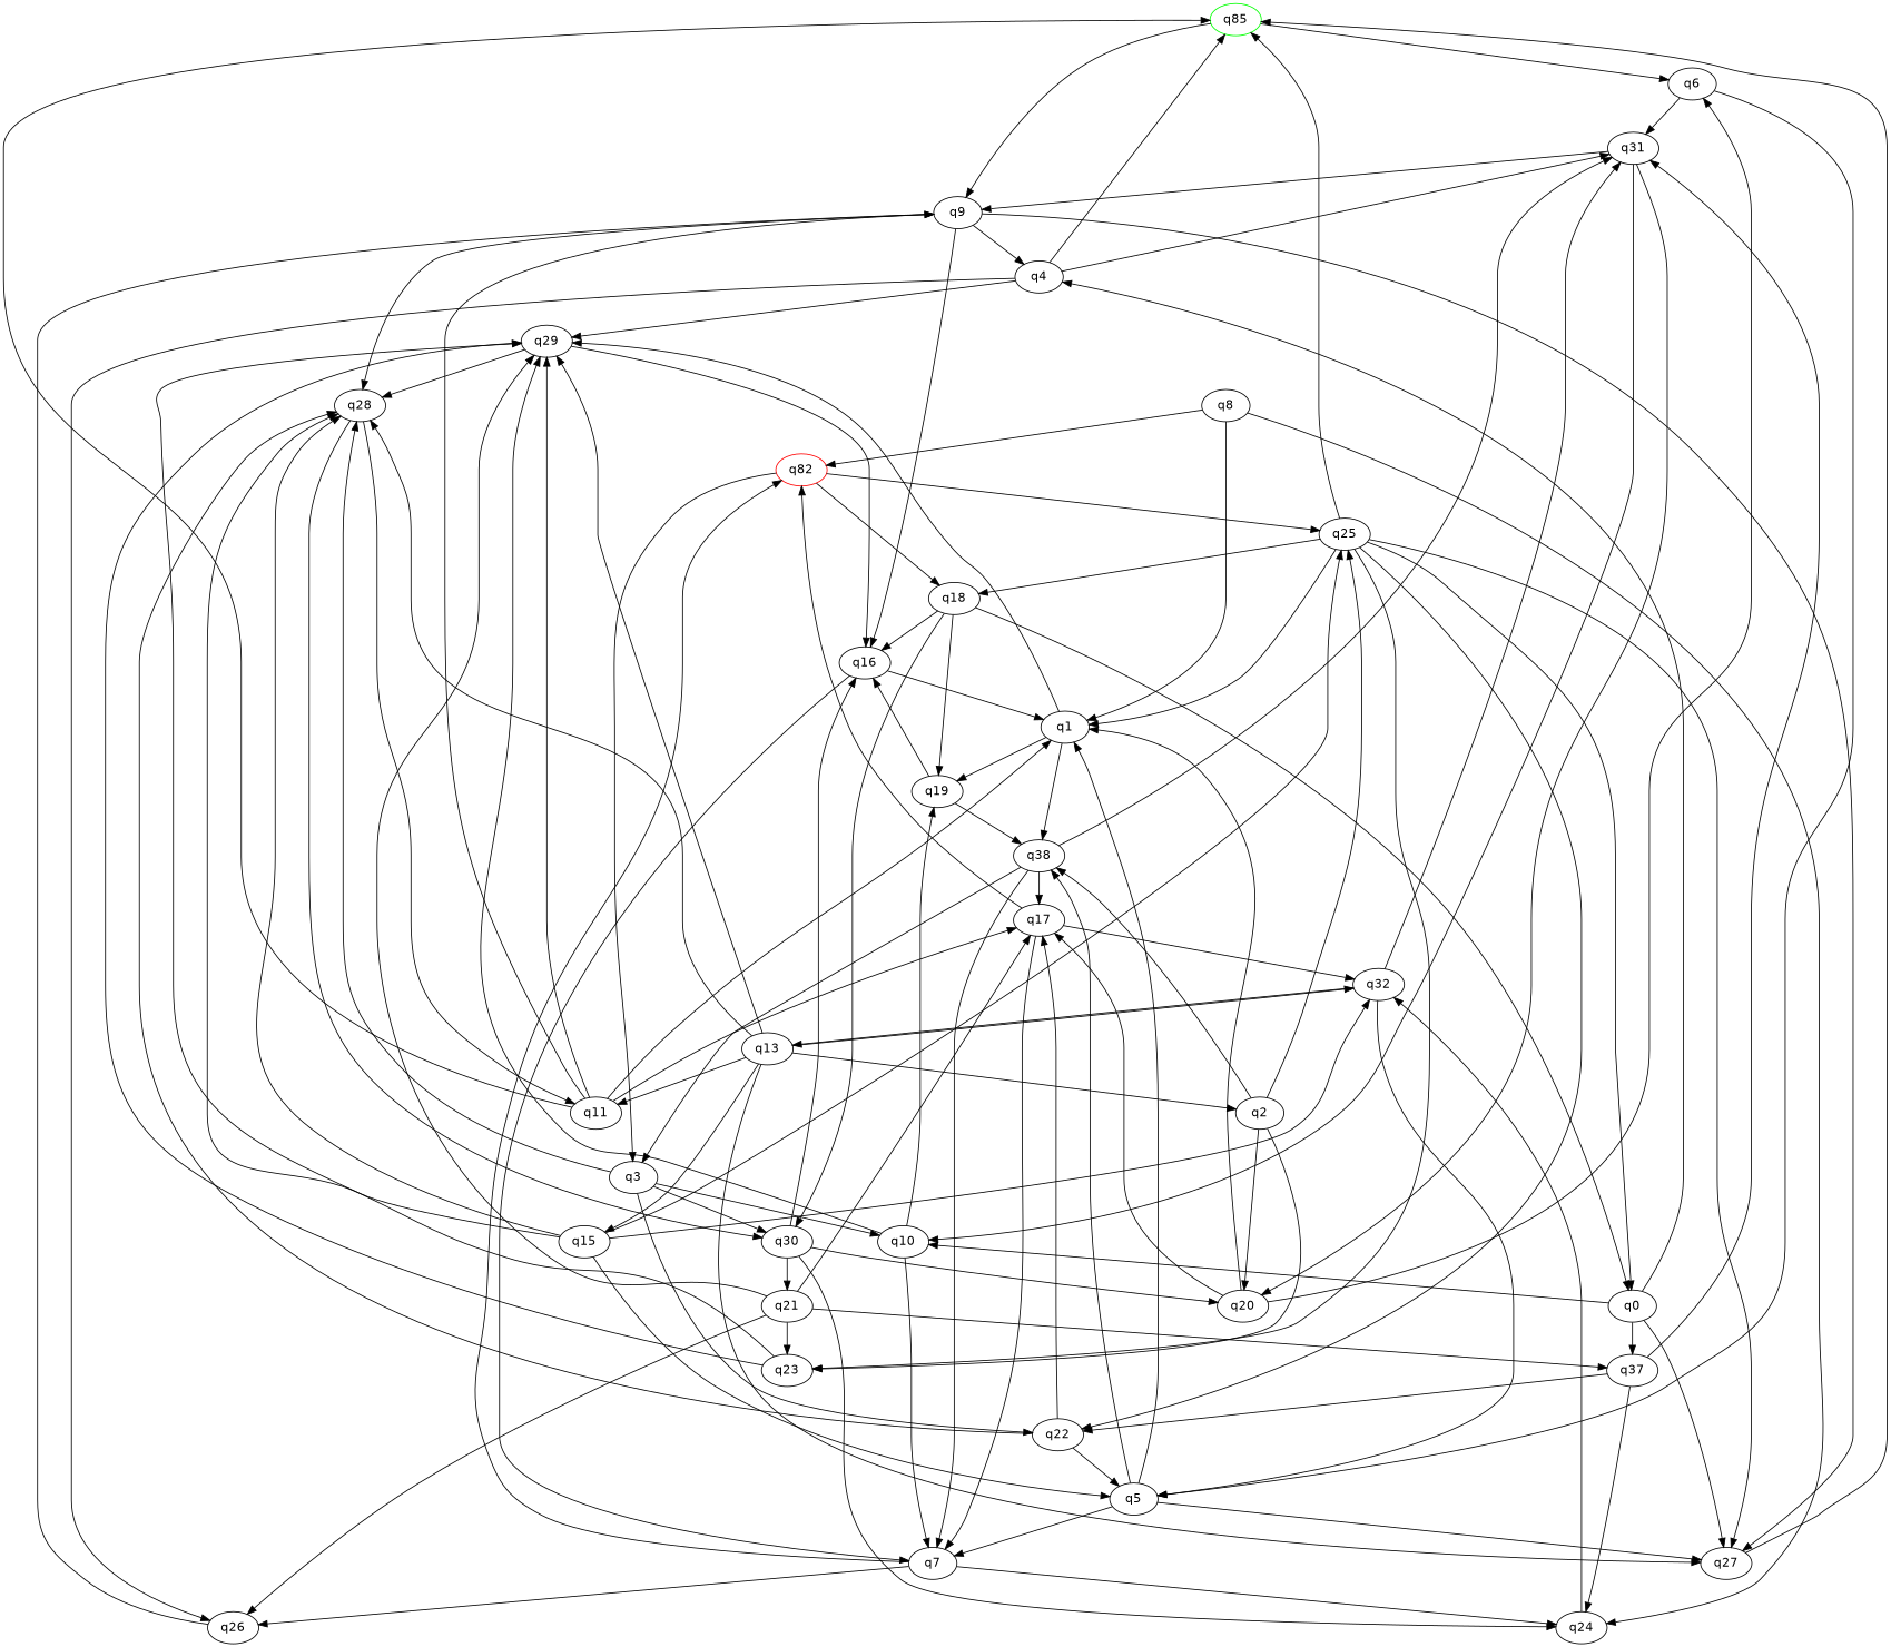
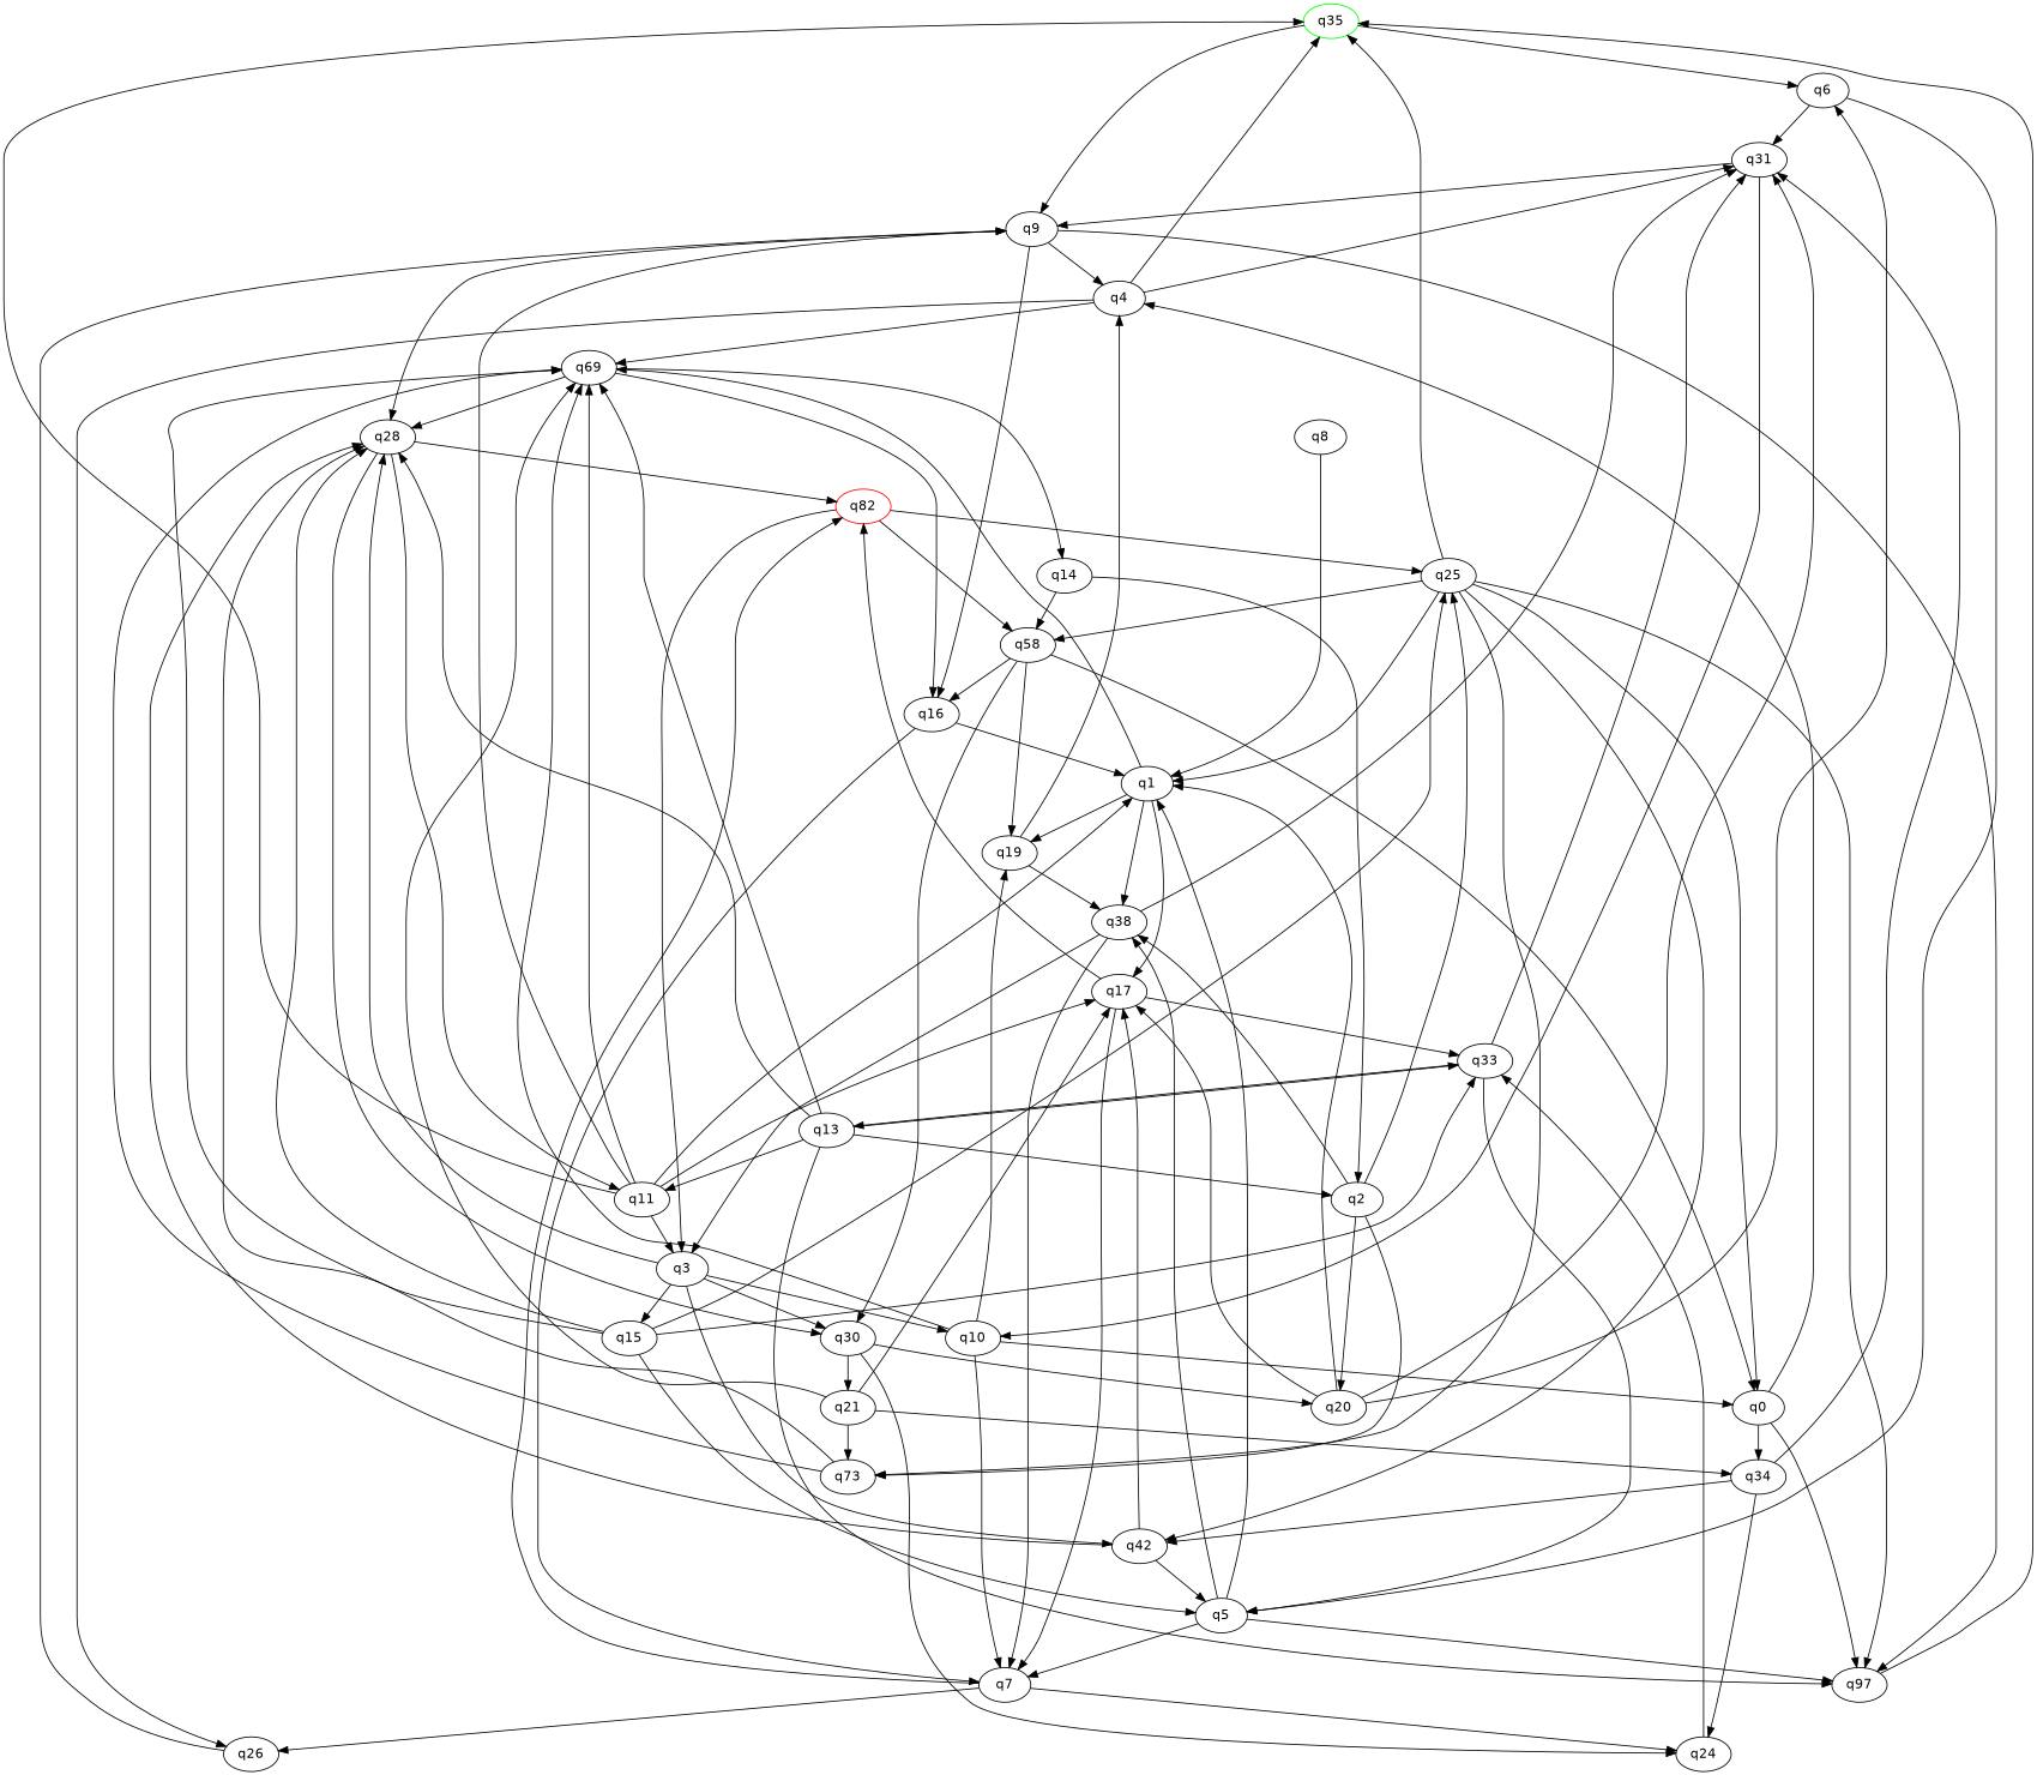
  digraph {
    fontname="DejaVu Sans"
    node [fontname="DejaVu Sans"]
    edge [fontname="DejaVu Sans"]
-   q35 [color=green initial=1 label=q85]
+   q35 [color=green initial=1]
    q6
    q9
    q31
    q5
    q4
-   q27
+   q27 [label=q97]
    q28
    q16
    n10 [color=red final=1 label=q82]
    q25
    q3
-   q18
+   q18 [label=q58]
    q0
-   q22
+   q22 [label=q42]
    q1
-   q23
+   q23 [label=q73]
    q10
    q15
    q30
    q19
-   q34 [label=q37]
-   q29
+   q34
+   q29 [label=q69]
    q26
    q7
    q24
+   q14
    q17
-   q32
+   q32 [label=q33]
    n30 [label=q38]
    q11
    q2
    q20
    q21
    q13
    q8
    q35 -> q6
    q35 -> q9
    q6 -> q31
    q6 -> q5
    q9 -> q4
    q9 -> q27
    q9 -> q28
    q9 -> q16
    q31 -> q9
    q31 -> q10
    q5 -> q27
    q5 -> q1
    q5 -> q7
    q5 -> n30
    q4 -> q35
    q4 -> q31
    q4 -> q29
    q4 -> q26
    q27 -> q35
-   q8 -> n10
+   q28 -> n10
    q28 -> q30
    q28 -> q11
    q16 -> q1
    q16 -> q7
    n10 -> q25
    n10 -> q3
    n10 -> q18
    q25 -> q35
    q25 -> q27
    q25 -> q18
    q25 -> q0
    q25 -> q22
    q25 -> q1
    q25 -> q23
    q3 -> q28
    q3 -> q22
    q3 -> q10
-   q13 -> q15
+   q3 -> q15
    q3 -> q30
    q18 -> q16
    q18 -> q0
    q18 -> q30
    q18 -> q19
    q0 -> q4
    q0 -> q27
-   q0 -> q10
+   q10 -> q0
    q0 -> q34
    q22 -> q5
    q22 -> q28
    q22 -> q17
    q1 -> q19
    q1 -> q29
    q1 -> n30
    q23 -> q28
    q23 -> q29
    q10 -> q19
    q10 -> q29
    q10 -> q7
    q15 -> q5
    q15 -> q28
    q15 -> q25
    q15 -> q29
    q15 -> q32
-   q30 -> q16
    q30 -> q24
    q30 -> q20
    q30 -> q21
-   q19 -> q16
+   q19 -> q4
    q19 -> n30
    q34 -> q31
    q34 -> q22
    q34 -> q24
    q29 -> q28
    q29 -> q16
+   q29 -> q14
    q26 -> q9
    q7 -> n10
    q7 -> q26
    q7 -> q24
    q24 -> q32
+   q14 -> q18
+   q14 -> q2
    q17 -> n10
    q17 -> q7
    q17 -> q32
    q32 -> q31
    q32 -> q5
    q32 -> q13
    n30 -> q31
    n30 -> q3
    n30 -> q7
-   n30 -> q17
+   q1 -> q17
    q11 -> q35
    q11 -> q9
+   q11 -> q3
    q11 -> q1
    q11 -> q29
    q11 -> q17
    q2 -> q25
    q2 -> q23
    q2 -> n30
    q2 -> q20
    q20 -> q6
-   q31 -> q20
+   q20 -> q31
    q20 -> q1
    q20 -> q17
    q21 -> q23
    q21 -> q34
    q21 -> q29
-   q21 -> q26
    q21 -> q17
    q13 -> q27
    q13 -> q28
    q13 -> q29
    q13 -> q32
    q13 -> q11
    q13 -> q2
    q8 -> q1
-   q8 -> q24
  }
